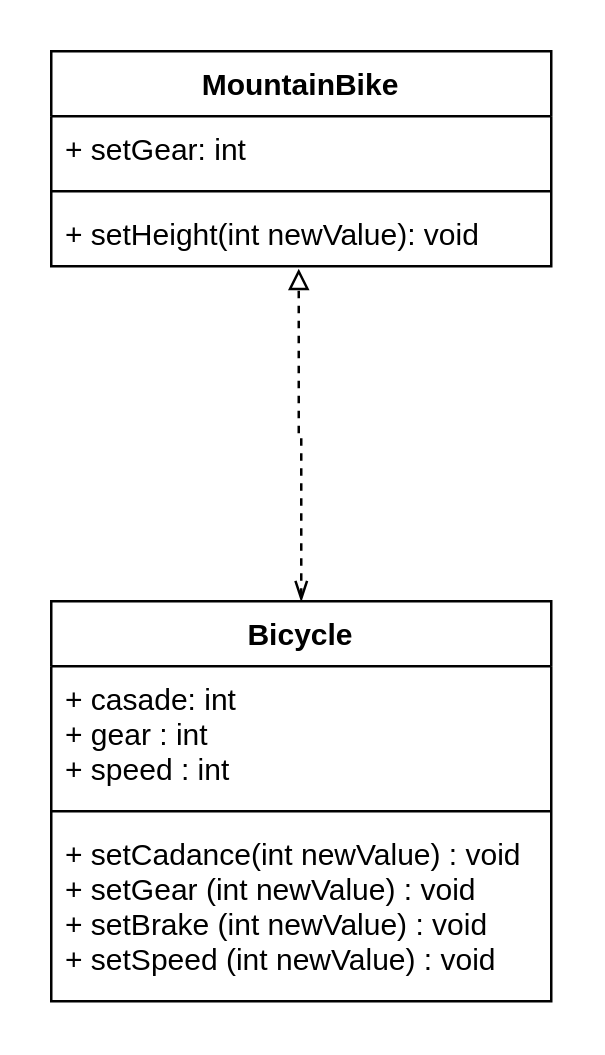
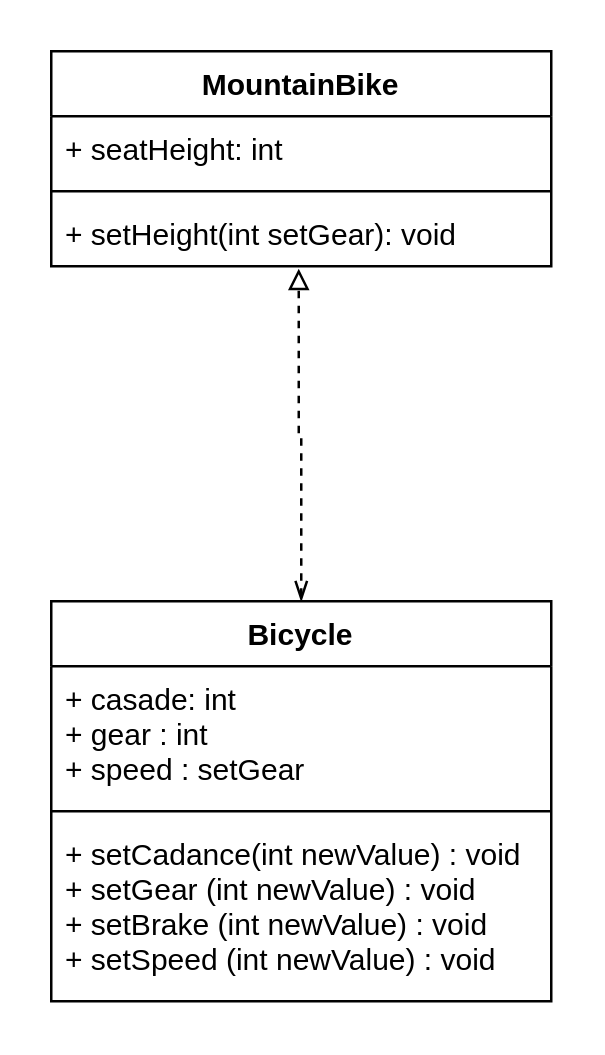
  <mxCell id="0" />
  <mxCell id="1" parent="0" />
  <mxCell id="2" style="edgeStyle=orthogonalEdgeStyle;rounded=0;orthogonalLoop=1;jettySize=auto;html=1;entryX=0.495;entryY=1.038;entryDx=0;entryDy=0;entryPerimeter=0;endArrow=block;endFill=0;startArrow=openThin;startFill=0;strokeWidth=1;dashed=1;" edge="1" parent="1" source="3" target="10"><mxGeometry relative="1" as="geometry" /></mxCell>
  <mxCell id="3" value="Bicycle" style="swimlane;fontStyle=1;align=center;verticalAlign=top;childLayout=stackLayout;horizontal=1;startSize=26;horizontalStack=0;resizeParent=1;resizeParentMax=0;resizeLast=0;collapsible=1;marginBottom=0;" vertex="1" parent="1"><mxGeometry x="20" y="240" width="200" height="160" as="geometry" /></mxCell>
- <mxCell id="4" value="+ casade: int&#10;+ gear : int&#10;+ speed : int" style="text;strokeColor=none;fillColor=none;align=left;verticalAlign=top;spacingLeft=4;spacingRight=4;overflow=hidden;rotatable=0;points=[[0,0.5],[1,0.5]];portConstraint=eastwest;" vertex="1" parent="3"><mxGeometry y="26" width="200" height="54" as="geometry" /></mxCell>
+ <mxCell id="4" value="+ casade: int&#10;+ gear : int&#10;+ speed : setGear" style="text;strokeColor=none;fillColor=none;align=left;verticalAlign=top;spacingLeft=4;spacingRight=4;overflow=hidden;rotatable=0;points=[[0,0.5],[1,0.5]];portConstraint=eastwest;" vertex="1" parent="3"><mxGeometry y="26" width="200" height="54" as="geometry" /></mxCell>
  <mxCell id="5" value="" style="line;strokeWidth=1;fillColor=none;align=left;verticalAlign=middle;spacingTop=-1;spacingLeft=3;spacingRight=3;rotatable=0;labelPosition=right;points=[];portConstraint=eastwest;" vertex="1" parent="3"><mxGeometry y="80" width="200" height="8" as="geometry" /></mxCell>
  <mxCell id="6" value="+ setCadance(int newValue) : void&#10;+ setGear (int newValue) : void&#10;+ setBrake (int newValue) : void&#10;+ setSpeed (int newValue) : void" style="text;strokeColor=none;fillColor=none;align=left;verticalAlign=top;spacingLeft=4;spacingRight=4;overflow=hidden;rotatable=0;points=[[0,0.5],[1,0.5]];portConstraint=eastwest;" vertex="1" parent="3"><mxGeometry y="88" width="200" height="72" as="geometry" /></mxCell>
  <mxCell id="7" value="MountainBike" style="swimlane;fontStyle=1;align=center;verticalAlign=top;childLayout=stackLayout;horizontal=1;startSize=26;horizontalStack=0;resizeParent=1;resizeParentMax=0;resizeLast=0;collapsible=1;marginBottom=0;" vertex="1" parent="1"><mxGeometry x="20" y="20" width="200" height="86" as="geometry" /></mxCell>
- <mxCell id="8" value="+ setGear: int" style="text;strokeColor=none;fillColor=none;align=left;verticalAlign=top;spacingLeft=4;spacingRight=4;overflow=hidden;rotatable=0;points=[[0,0.5],[1,0.5]];portConstraint=eastwest;" vertex="1" parent="7"><mxGeometry y="26" width="200" height="26" as="geometry" /></mxCell>
+ <mxCell id="8" value="+ seatHeight: int" style="text;strokeColor=none;fillColor=none;align=left;verticalAlign=top;spacingLeft=4;spacingRight=4;overflow=hidden;rotatable=0;points=[[0,0.5],[1,0.5]];portConstraint=eastwest;" vertex="1" parent="7"><mxGeometry y="26" width="200" height="26" as="geometry" /></mxCell>
  <mxCell id="9" value="" style="line;strokeWidth=1;fillColor=none;align=left;verticalAlign=middle;spacingTop=-1;spacingLeft=3;spacingRight=3;rotatable=0;labelPosition=right;points=[];portConstraint=eastwest;" vertex="1" parent="7"><mxGeometry y="52" width="200" height="8" as="geometry" /></mxCell>
- <mxCell id="10" value="+ setHeight(int newValue): void" style="text;strokeColor=none;fillColor=none;align=left;verticalAlign=top;spacingLeft=4;spacingRight=4;overflow=hidden;rotatable=0;points=[[0,0.5],[1,0.5]];portConstraint=eastwest;" vertex="1" parent="7"><mxGeometry y="60" width="200" height="26" as="geometry" /></mxCell>
+ <mxCell id="10" value="+ setHeight(int setGear): void" style="text;strokeColor=none;fillColor=none;align=left;verticalAlign=top;spacingLeft=4;spacingRight=4;overflow=hidden;rotatable=0;points=[[0,0.5],[1,0.5]];portConstraint=eastwest;" vertex="1" parent="7"><mxGeometry y="60" width="200" height="26" as="geometry" /></mxCell>
